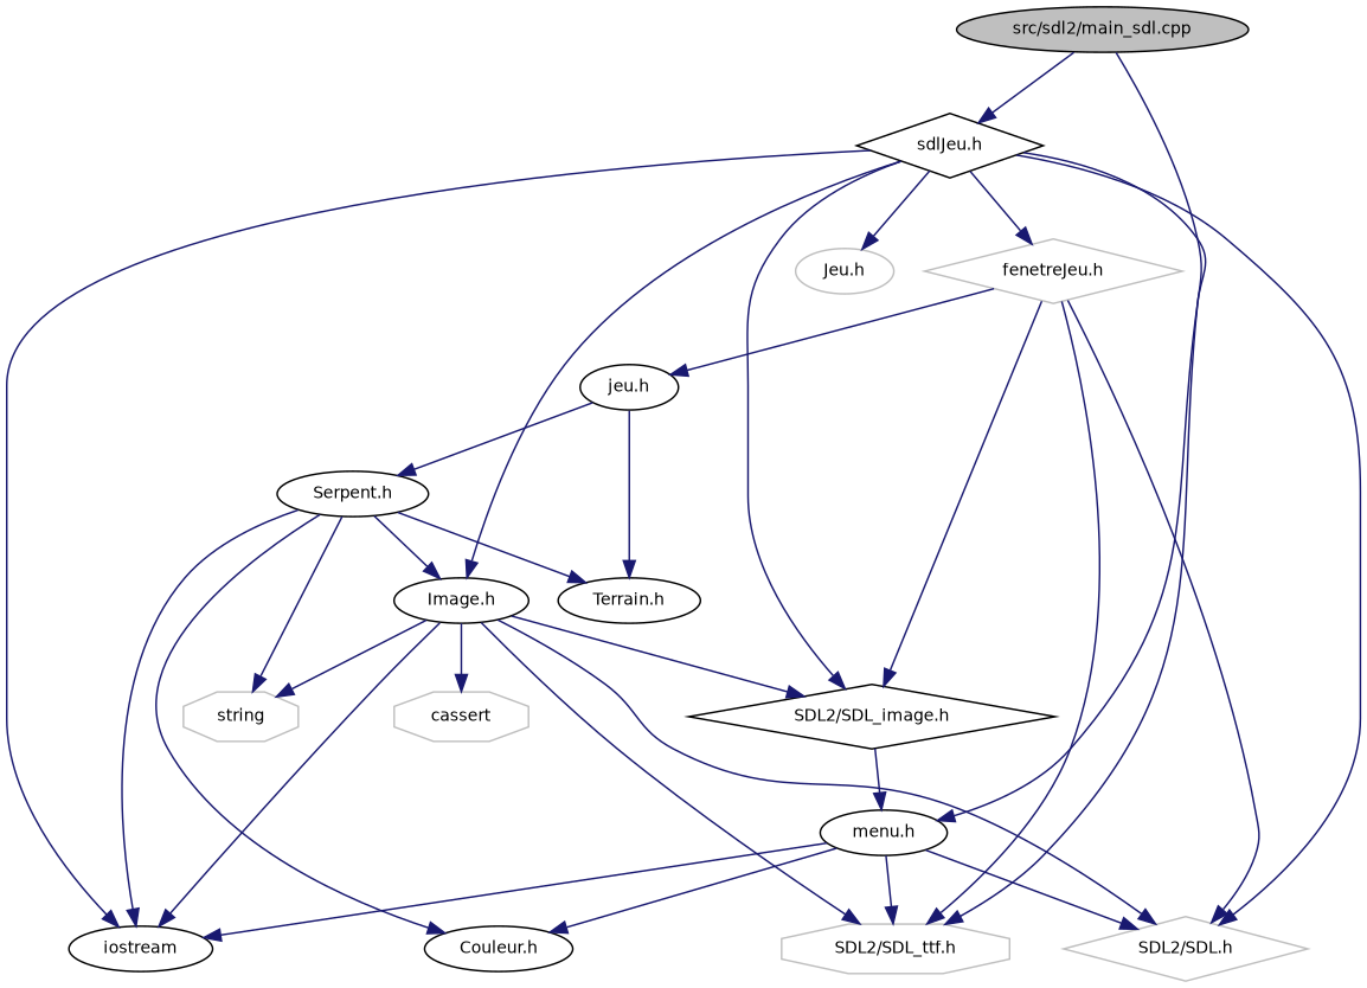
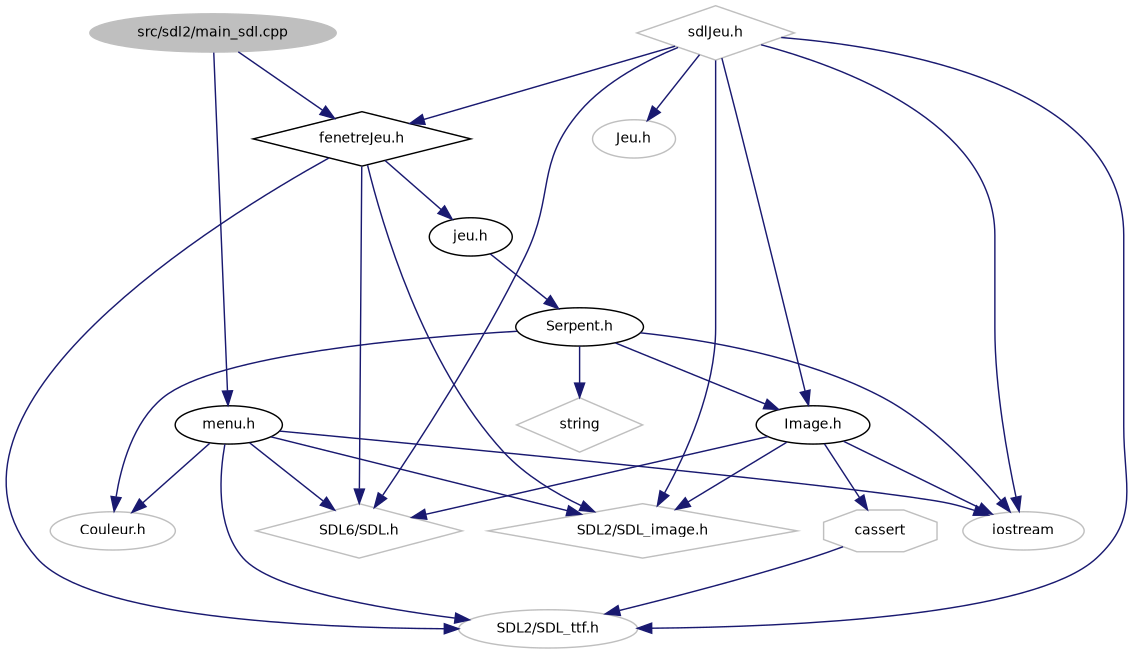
  digraph {
    node [color=black fillcolor=white fontname=Helvetica fontsize=10 shape=ellipse style=filled]
    edge [color=midnightblue fontname=Helvetica fontsize=10 labelfontname=Helvetica labelfontsize=10 style=solid]
-   n1 [fillcolor=grey75 fontcolor=black height=0.2 label="src/sdl2/main_sdl.cpp" width=0.4]
-   n2 [height=0.2 label="sdlJeu.h" shape=diamond width=0.4]
+   n1 [color=grey75 fillcolor=grey75 fontcolor=black height=0.2 label="src/sdl2/main_sdl.cpp" width=0.4]
+   n2 [color=grey75 height=0.2 label="sdlJeu.h" shape=diamond width=0.4]
    n3 [height=0.2 label="menu.h" width=0.4]
    n4 [color=grey75 height=0.2 label="Jeu.h" width=0.4]
    n5 [height=0.2 label="Image.h" width=0.4]
-   n6 [height=0.2 label=iostream width=0.4]
-   n7 [color=grey75 height=0.2 label="SDL2/SDL.h" shape=diamond width=0.4]
-   n8 [color=grey75 height=0.2 label="SDL2/SDL_ttf.h" shape=octagon width=0.4]
-   n9 [height=0.2 label="SDL2/SDL_image.h" shape=diamond width=0.4]
-   n10 [color=grey75 height=0.2 label="fenetreJeu.h" shape=diamond width=0.4]
-   n11 [height=0.2 label="Couleur.h" width=0.4]
+   n6 [color=grey75 height=0.2 label=iostream width=0.4]
+   n7 [color=grey75 height=0.2 label="SDL6/SDL.h" shape=diamond width=0.4]
+   n8 [color=grey75 height=0.2 label="SDL2/SDL_ttf.h" width=0.4]
+   n9 [color=grey75 height=0.2 label="SDL2/SDL_image.h" shape=diamond width=0.4]
+   n10 [height=0.2 label="fenetreJeu.h" shape=diamond width=0.4]
+   n11 [color=grey75 height=0.2 label="Couleur.h" width=0.4]
    n12 [color=grey75 height=0.2 label=cassert shape=octagon width=0.4]
-   n13 [color=grey75 height=0.2 label=string shape=octagon width=0.4]
+   n13 [color=grey75 height=0.2 label=string shape=diamond width=0.4]
    n14 [height=0.2 label="jeu.h" width=0.4]
    n15 [height=0.2 label="Serpent.h" width=0.4]
-   n16 [height=0.2 label="Terrain.h" width=0.4]
-   n1 -> n2
+   n1 -> n10
    n1 -> n3
    n2 -> n4
    n2 -> n5
    n2 -> n6
    n2 -> n7
    n2 -> n8
    n2 -> n9
    n2 -> n10
    n3 -> n6
    n3 -> n7
    n3 -> n8
-   n9 -> n3
+   n3 -> n9
    n3 -> n11
    n5 -> n6
    n5 -> n7
-   n5 -> n8
+   n12 -> n8
    n5 -> n9
    n5 -> n12
-   n5 -> n13
    n10 -> n7
    n10 -> n8
    n10 -> n9
    n10 -> n14
    n14 -> n15
-   n14 -> n16
    n15 -> n5
    n15 -> n6
    n15 -> n11
    n15 -> n13
-   n15 -> n16
  }
